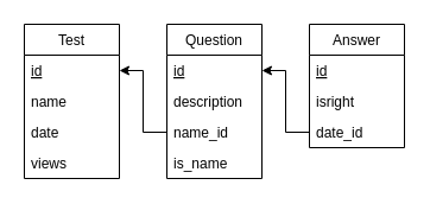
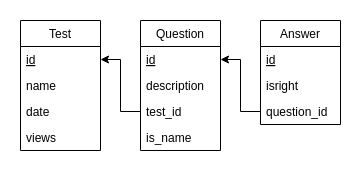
  <mxCell id="0" />
  <mxCell id="1" parent="0" />
  <mxCell id="2" value="Test" style="swimlane;fontStyle=0;childLayout=stackLayout;horizontal=1;startSize=26;fillColor=none;horizontalStack=0;resizeParent=1;resizeParentMax=0;resizeLast=0;collapsible=1;marginBottom=0;" parent="1" vertex="1"><mxGeometry x="20" y="20" width="80" height="130" as="geometry" /></mxCell>
  <mxCell id="3" value="id" style="text;strokeColor=none;fillColor=none;align=left;verticalAlign=top;spacingLeft=4;spacingRight=4;overflow=hidden;rotatable=0;points=[[0,0.5],[1,0.5]];portConstraint=eastwest;fontStyle=4" parent="2" vertex="1"><mxGeometry y="26" width="80" height="26" as="geometry" /></mxCell>
  <mxCell id="4" value="name" style="text;strokeColor=none;fillColor=none;align=left;verticalAlign=top;spacingLeft=4;spacingRight=4;overflow=hidden;rotatable=0;points=[[0,0.5],[1,0.5]];portConstraint=eastwest;" parent="2" vertex="1"><mxGeometry y="52" width="80" height="26" as="geometry" /></mxCell>
  <mxCell id="5" value="date&#10;" style="text;strokeColor=none;fillColor=none;align=left;verticalAlign=top;spacingLeft=4;spacingRight=4;overflow=hidden;rotatable=0;points=[[0,0.5],[1,0.5]];portConstraint=eastwest;" vertex="1" parent="2"><mxGeometry y="78" width="80" height="26" as="geometry" /></mxCell>
  <mxCell id="6" value="views" style="text;strokeColor=none;fillColor=none;align=left;verticalAlign=top;spacingLeft=4;spacingRight=4;overflow=hidden;rotatable=0;points=[[0,0.5],[1,0.5]];portConstraint=eastwest;" vertex="1" parent="2"><mxGeometry y="104" width="80" height="26" as="geometry" /></mxCell>
  <mxCell id="7" value="Question" style="swimlane;fontStyle=0;childLayout=stackLayout;horizontal=1;startSize=26;fillColor=none;horizontalStack=0;resizeParent=1;resizeParentMax=0;resizeLast=0;collapsible=1;marginBottom=0;" parent="1" vertex="1"><mxGeometry x="140" y="20" width="80" height="130" as="geometry" /></mxCell>
  <mxCell id="8" value="id" style="text;strokeColor=none;fillColor=none;align=left;verticalAlign=top;spacingLeft=4;spacingRight=4;overflow=hidden;rotatable=0;points=[[0,0.5],[1,0.5]];portConstraint=eastwest;fontStyle=4" parent="7" vertex="1"><mxGeometry y="26" width="80" height="26" as="geometry" /></mxCell>
  <mxCell id="9" value="description" style="text;strokeColor=none;fillColor=none;align=left;verticalAlign=top;spacingLeft=4;spacingRight=4;overflow=hidden;rotatable=0;points=[[0,0.5],[1,0.5]];portConstraint=eastwest;" parent="7" vertex="1"><mxGeometry y="52" width="80" height="26" as="geometry" /></mxCell>
- <mxCell id="10" value="name_id&#10;" style="text;strokeColor=none;fillColor=none;align=left;verticalAlign=top;spacingLeft=4;spacingRight=4;overflow=hidden;rotatable=0;points=[[0,0.5],[1,0.5]];portConstraint=eastwest;" parent="7" vertex="1"><mxGeometry y="78" width="80" height="26" as="geometry" /></mxCell>
+ <mxCell id="10" value="test_id&#10;" style="text;strokeColor=none;fillColor=none;align=left;verticalAlign=top;spacingLeft=4;spacingRight=4;overflow=hidden;rotatable=0;points=[[0,0.5],[1,0.5]];portConstraint=eastwest;" parent="7" vertex="1"><mxGeometry y="78" width="80" height="26" as="geometry" /></mxCell>
  <mxCell id="11" value="is_name" style="text;strokeColor=none;fillColor=none;align=left;verticalAlign=top;spacingLeft=4;spacingRight=4;overflow=hidden;rotatable=0;points=[[0,0.5],[1,0.5]];portConstraint=eastwest;" parent="7" vertex="1"><mxGeometry y="104" width="80" height="26" as="geometry" /></mxCell>
  <mxCell id="12" style="edgeStyle=orthogonalEdgeStyle;rounded=0;orthogonalLoop=1;jettySize=auto;html=1;entryX=1;entryY=0.5;entryDx=0;entryDy=0;" parent="1" source="10" target="3" edge="1"><mxGeometry relative="1" as="geometry" /></mxCell>
  <mxCell id="13" value="Answer" style="swimlane;fontStyle=0;childLayout=stackLayout;horizontal=1;startSize=26;fillColor=none;horizontalStack=0;resizeParent=1;resizeParentMax=0;resizeLast=0;collapsible=1;marginBottom=0;" parent="1" vertex="1"><mxGeometry x="260" y="20" width="80" height="104" as="geometry" /></mxCell>
  <mxCell id="14" value="id" style="text;strokeColor=none;fillColor=none;align=left;verticalAlign=top;spacingLeft=4;spacingRight=4;overflow=hidden;rotatable=0;points=[[0,0.5],[1,0.5]];portConstraint=eastwest;fontStyle=4" parent="13" vertex="1"><mxGeometry y="26" width="80" height="26" as="geometry" /></mxCell>
  <mxCell id="15" value="isright" style="text;strokeColor=none;fillColor=none;align=left;verticalAlign=top;spacingLeft=4;spacingRight=4;overflow=hidden;rotatable=0;points=[[0,0.5],[1,0.5]];portConstraint=eastwest;" parent="13" vertex="1"><mxGeometry y="52" width="80" height="26" as="geometry" /></mxCell>
- <mxCell id="16" value="date_id" style="text;strokeColor=none;fillColor=none;align=left;verticalAlign=top;spacingLeft=4;spacingRight=4;overflow=hidden;rotatable=0;points=[[0,0.5],[1,0.5]];portConstraint=eastwest;fontStyle=0" parent="13" vertex="1"><mxGeometry y="78" width="80" height="26" as="geometry" /></mxCell>
+ <mxCell id="16" value="question_id" style="text;strokeColor=none;fillColor=none;align=left;verticalAlign=top;spacingLeft=4;spacingRight=4;overflow=hidden;rotatable=0;points=[[0,0.5],[1,0.5]];portConstraint=eastwest;fontStyle=0" parent="13" vertex="1"><mxGeometry y="78" width="80" height="26" as="geometry" /></mxCell>
  <mxCell id="17" style="edgeStyle=orthogonalEdgeStyle;rounded=0;orthogonalLoop=1;jettySize=auto;html=1;entryX=1;entryY=0.5;entryDx=0;entryDy=0;" parent="1" source="16" target="8" edge="1"><mxGeometry relative="1" as="geometry" /></mxCell>
